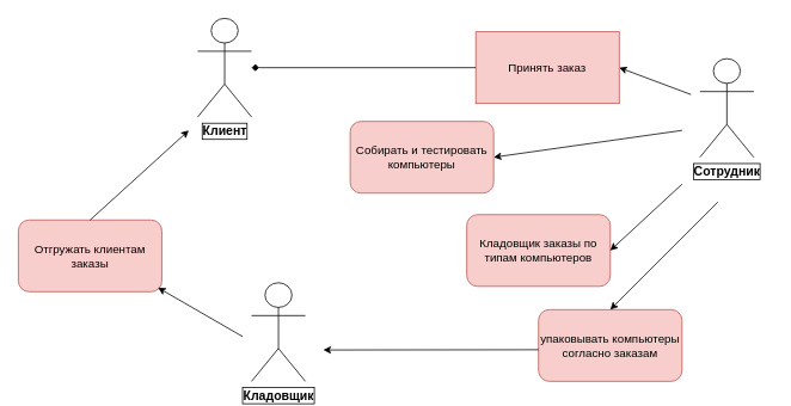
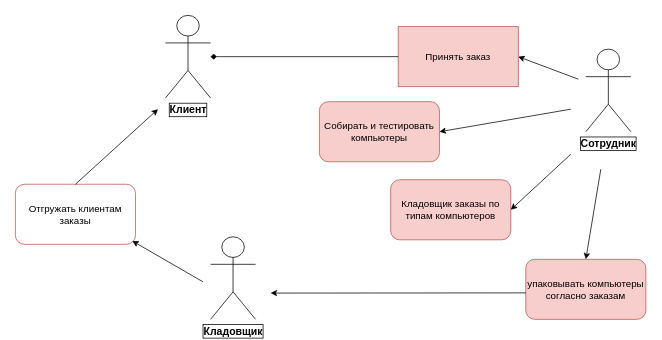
  <mxCell id="0" />
  <mxCell id="1" parent="0" />
  <mxCell id="2" value="&lt;font style=&quot;font-size: 14px;&quot;&gt;&lt;b&gt;Сотрудник&lt;/b&gt;&lt;/font&gt;" style="shape=umlActor;verticalLabelPosition=bottom;verticalAlign=top;html=1;outlineConnect=0;labelBorderColor=default;" vertex="1" parent="1"><mxGeometry x="780" y="65" width="60" height="110" as="geometry" /></mxCell>
  <mxCell id="3" value="&lt;font style=&quot;font-size: 13px;&quot;&gt;Принять заказ&lt;/font&gt;" style="whiteSpace=wrap;html=1;fillColor=#f8cecc;strokeColor=#b85450;rounded=0;" vertex="1" parent="1"><mxGeometry x="530" y="35" width="160" height="80" as="geometry" /></mxCell>
- <mxCell id="4" value="&lt;font style=&quot;font-size: 13px;&quot;&gt;Собирать и тестировать&lt;br&gt;компьютеры&lt;br&gt;&lt;/font&gt;" style="rounded=1;whiteSpace=wrap;html=1;fillColor=#f8cecc;strokeColor=#b85450;" vertex="1" parent="1"><mxGeometry x="390" y="135" width="160" height="80" as="geometry" /></mxCell>
+ <mxCell id="4" value="&lt;font style=&quot;font-size: 13px;&quot;&gt;Собирать и тестировать&lt;br&gt;компьютеры&lt;br&gt;&lt;/font&gt;" style="rounded=1;whiteSpace=wrap;html=1;fillColor=#f8cecc;strokeColor=#b85450;" vertex="1" parent="1"><mxGeometry x="425" y="135" width="160" height="80" as="geometry" /></mxCell>
  <mxCell id="5" value="&lt;font style=&quot;font-size: 13px;&quot;&gt;Кладовщик заказы по типам компьютеров&lt;br&gt;&lt;/font&gt;" style="rounded=1;whiteSpace=wrap;html=1;fillColor=#f8cecc;strokeColor=#b85450;" vertex="1" parent="1"><mxGeometry x="520" y="239" width="160" height="80" as="geometry" /></mxCell>
- <mxCell id="6" value="&lt;font style=&quot;font-size: 13px;&quot;&gt;упаковывать компьютеры согласно заказам&lt;/font&gt;" style="rounded=1;whiteSpace=wrap;html=1;fillColor=#f8cecc;strokeColor=#b85450;" vertex="1" parent="1"><mxGeometry x="600" y="345" width="160" height="80" as="geometry" /></mxCell>
+ <mxCell id="6" value="&lt;font style=&quot;font-size: 13px;&quot;&gt;упаковывать компьютеры согласно заказам&lt;/font&gt;" style="rounded=1;whiteSpace=wrap;html=1;fillColor=#f8cecc;strokeColor=#b85450;" vertex="1" parent="1"><mxGeometry x="700" y="345" width="160" height="80" as="geometry" /></mxCell>
  <mxCell id="7" value="" style="endArrow=classic;html=1;rounded=0;entryX=1;entryY=0.5;entryDx=0;entryDy=0;" edge="1" parent="1" target="3"><mxGeometry width="50" height="50" relative="1" as="geometry"><mxPoint x="770" y="105" as="sourcePoint" /><mxPoint x="670" y="145" as="targetPoint" /></mxGeometry></mxCell>
  <mxCell id="8" value="" style="endArrow=classic;html=1;rounded=0;entryX=1;entryY=0.5;entryDx=0;entryDy=0;" edge="1" parent="1" target="4"><mxGeometry width="50" height="50" relative="1" as="geometry"><mxPoint x="760" y="145" as="sourcePoint" /><mxPoint x="700" y="85" as="targetPoint" /></mxGeometry></mxCell>
  <mxCell id="9" value="" style="endArrow=classic;html=1;rounded=0;entryX=1;entryY=0.5;entryDx=0;entryDy=0;" edge="1" parent="1" target="5"><mxGeometry width="50" height="50" relative="1" as="geometry"><mxPoint x="760" y="205" as="sourcePoint" /><mxPoint x="710" y="95" as="targetPoint" /></mxGeometry></mxCell>
  <mxCell id="10" value="" style="endArrow=classic;html=1;rounded=0;entryX=0.5;entryY=0;entryDx=0;entryDy=0;" edge="1" parent="1" target="6"><mxGeometry width="50" height="50" relative="1" as="geometry"><mxPoint x="800" y="225" as="sourcePoint" /><mxPoint x="720" y="105" as="targetPoint" /></mxGeometry></mxCell>
  <mxCell id="11" value="&lt;font style=&quot;font-size: 14px;&quot;&gt;&lt;b&gt;Кладовщик&lt;/b&gt;&lt;/font&gt;" style="shape=umlActor;verticalLabelPosition=bottom;verticalAlign=top;html=1;outlineConnect=0;labelBorderColor=default;" vertex="1" parent="1"><mxGeometry x="280" y="315" width="60" height="110" as="geometry" /></mxCell>
  <mxCell id="12" value="" style="endArrow=classic;html=1;rounded=0;exitX=0;exitY=0.559;exitDx=0;exitDy=0;exitPerimeter=0;" edge="1" parent="1" source="6"><mxGeometry width="50" height="50" relative="1" as="geometry"><mxPoint x="520" y="345" as="sourcePoint" /><mxPoint x="360" y="390" as="targetPoint" /></mxGeometry></mxCell>
- <mxCell id="13" value="&lt;font style=&quot;font-size: 13px;&quot;&gt;Отгружать клиентам&lt;br&gt;заказы&lt;br&gt;&lt;/font&gt;" style="rounded=1;whiteSpace=wrap;html=1;fillColor=#f8cecc;strokeColor=#b85450;" vertex="1" parent="1"><mxGeometry x="20" y="245" width="160" height="80" as="geometry" /></mxCell>
+ <mxCell id="13" value="&lt;font style=&quot;font-size: 13px;&quot;&gt;Отгружать клиентам&lt;br&gt;заказы&lt;br&gt;&lt;/font&gt;" style="rounded=1;whiteSpace=wrap;html=1;fillColor=#ffffff;strokeColor=#b85450;" vertex="1" parent="1"><mxGeometry x="20" y="245" width="160" height="80" as="geometry" /></mxCell>
  <mxCell id="14" value="" style="endArrow=classic;html=1;rounded=0;entryX=0.973;entryY=0.944;entryDx=0;entryDy=0;entryPerimeter=0;" edge="1" parent="1" target="13"><mxGeometry width="50" height="50" relative="1" as="geometry"><mxPoint x="270" y="375" as="sourcePoint" /><mxPoint x="160" y="295" as="targetPoint" /></mxGeometry></mxCell>
  <mxCell id="15" value="&lt;span style=&quot;font-size: 14px;&quot;&gt;&lt;b&gt;Клиент&lt;/b&gt;&lt;/span&gt;" style="shape=umlActor;verticalLabelPosition=bottom;verticalAlign=top;html=1;outlineConnect=0;labelBorderColor=default;" vertex="1" parent="1"><mxGeometry x="220" y="20" width="60" height="110" as="geometry" /></mxCell>
  <mxCell id="16" value="" style="endArrow=classic;html=1;rounded=0;exitX=0.5;exitY=0;exitDx=0;exitDy=0;" edge="1" parent="1" source="13"><mxGeometry width="50" height="50" relative="1" as="geometry"><mxPoint x="274" y="229" as="sourcePoint" /><mxPoint x="210" y="145" as="targetPoint" /></mxGeometry></mxCell>
  <mxCell id="17" value="" style="endArrow=diamond;html=1;rounded=0;exitX=0;exitY=0.5;exitDx=0;exitDy=0;" edge="1" parent="1" source="3" target="15"><mxGeometry width="50" height="50" relative="1" as="geometry"><mxPoint x="520" y="85" as="sourcePoint" /><mxPoint x="290" y="85" as="targetPoint" /></mxGeometry></mxCell>
